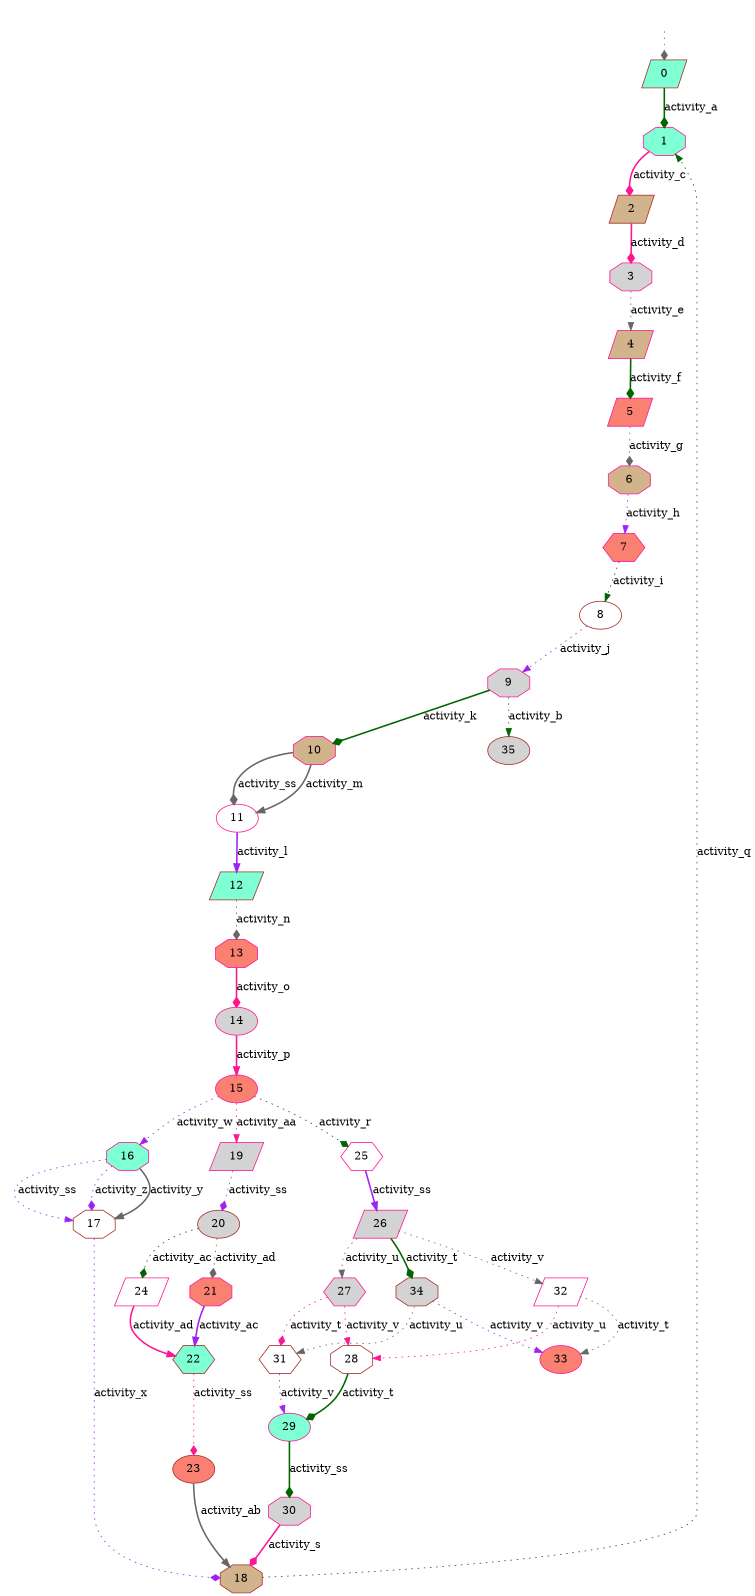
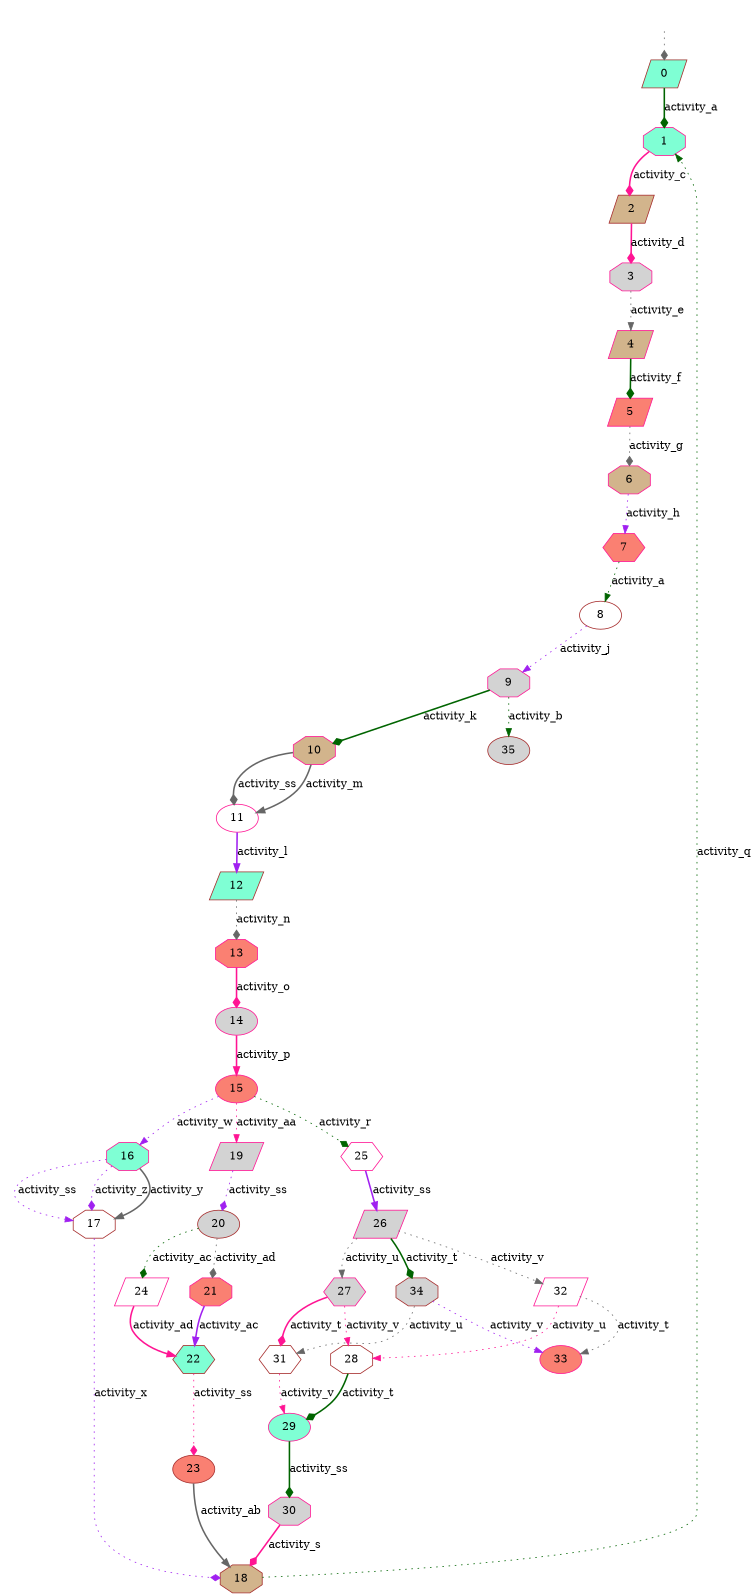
  digraph {
    node [style=filled color=deeppink fillcolor=lightgrey shape=octagon]
    edge [arrowhead=normal color=gray40 style=dotted]
    fake0 [style=invisible color="" fillcolor="" shape=""]
    0 [color=brown fillcolor=aquamarine root=true shape=parallelogram]
    1 [fillcolor=aquamarine]
    22 [color=brown fillcolor=aquamarine shape=hexagon]
    23 [color=brown fillcolor=salmon shape=ellipse]
    18 [color=brown fillcolor=tan]
    24 [fillcolor=white shape=parallelogram]
    25 [fillcolor=white shape=hexagon]
    26 [shape=parallelogram]
    27 [shape=hexagon]
    32 [fillcolor=white shape=parallelogram]
    34 [color=brown]
    28 [color=brown fillcolor=white]
    31 [color=brown fillcolor=white shape=hexagon]
    33 [fillcolor=salmon shape=ellipse]
    29 [fillcolor=aquamarine shape=ellipse]
    30
    10 [fillcolor=tan]
    11 [fillcolor=white shape=ellipse]
    12 [color=brown fillcolor=aquamarine shape=parallelogram]
    13 [fillcolor=salmon]
    14 [shape=ellipse]
    15 [fillcolor=salmon shape=ellipse]
    35 [color=brown shape=ellipse]
    16 [fillcolor=aquamarine]
    19 [shape=parallelogram]
    17 [color=brown fillcolor=white]
    20 [color=brown shape=ellipse]
    2 [color=brown fillcolor=tan shape=parallelogram]
    21 [fillcolor=salmon]
    3
    4 [fillcolor=tan shape=parallelogram]
    5 [fillcolor=salmon shape=parallelogram]
    6 [fillcolor=tan]
    7 [fillcolor=salmon shape=hexagon]
    8 [color=brown fillcolor=white shape=ellipse]
    9
    fake0 -> 0 [arrowhead=diamond]
    0 -> 1 [arrowhead=diamond color=darkgreen label=activity_a style=bold]
    1 -> 2 [arrowhead=diamond color=deeppink label=activity_c style=bold]
    22 -> 23 [arrowhead=diamond color=deeppink label=activity_ss]
    23 -> 18 [label=activity_ab style=bold]
    18 -> 1 [color=darkgreen label=activity_q]
    24 -> 22 [color=deeppink label=activity_ad style=bold]
    25 -> 26 [color=purple label=activity_ss style=bold]
    26 -> 27 [label=activity_u]
    26 -> 32 [label=activity_v]
    26 -> 34 [arrowhead=diamond color=darkgreen label=activity_t style=bold]
    27 -> 28 [color=deeppink label=activity_v]
-   27 -> 31 [arrowhead=diamond color=deeppink label=activity_t]
+   27 -> 31 [arrowhead=diamond color=deeppink label=activity_t style=bold]
    32 -> 28 [color=deeppink label=activity_u]
    32 -> 33 [label=activity_t]
    34 -> 31 [label=activity_u]
    34 -> 33 [color=purple label=activity_v]
    28 -> 29 [arrowhead=diamond color=darkgreen label=activity_t style=bold]
-   31 -> 29 [color=purple label=activity_v]
+   31 -> 29 [color=deeppink label=activity_v]
    29 -> 30 [arrowhead=diamond color=darkgreen label=activity_ss style=bold]
    30 -> 18 [arrowhead=diamond color=deeppink label=activity_s style=bold]
    10 -> 11 [arrowhead=diamond label=activity_ss style=bold]
    10 -> 11 [label=activity_m style=bold]
    11 -> 12 [color=purple label=activity_l style=bold]
    12 -> 13 [arrowhead=diamond label=activity_n]
    13 -> 14 [arrowhead=diamond color=deeppink label=activity_o style=bold]
    14 -> 15 [color=deeppink label=activity_p style=bold]
    15 -> 25 [arrowhead=diamond color=darkgreen label=activity_r]
    15 -> 16 [color=purple label=activity_w]
    15 -> 19 [color=deeppink label=activity_aa]
    16 -> 17 [color=purple label=activity_ss]
    16 -> 17 [arrowhead=diamond color=purple label=activity_z]
    16 -> 17 [label=activity_y style=bold]
    19 -> 20 [arrowhead=diamond color=purple label=activity_ss]
    17 -> 18 [arrowhead=diamond color=purple label=activity_x]
    20 -> 24 [arrowhead=diamond color=darkgreen label=activity_ac]
    20 -> 21 [arrowhead=diamond label=activity_ad]
    2 -> 3 [arrowhead=diamond color=deeppink label=activity_d style=bold]
    21 -> 22 [color=purple label=activity_ac style=bold]
    3 -> 4 [label=activity_e]
    4 -> 5 [arrowhead=diamond color=darkgreen label=activity_f style=bold]
    5 -> 6 [arrowhead=diamond label=activity_g]
    6 -> 7 [color=purple label=activity_h]
-   7 -> 8 [color=darkgreen label=activity_i]
+   7 -> 8 [color=darkgreen label=activity_a]
    8 -> 9 [color=purple label=activity_j]
    9 -> 10 [arrowhead=diamond color=darkgreen label=activity_k style=bold]
    9 -> 35 [color=darkgreen label=activity_b]
  }
